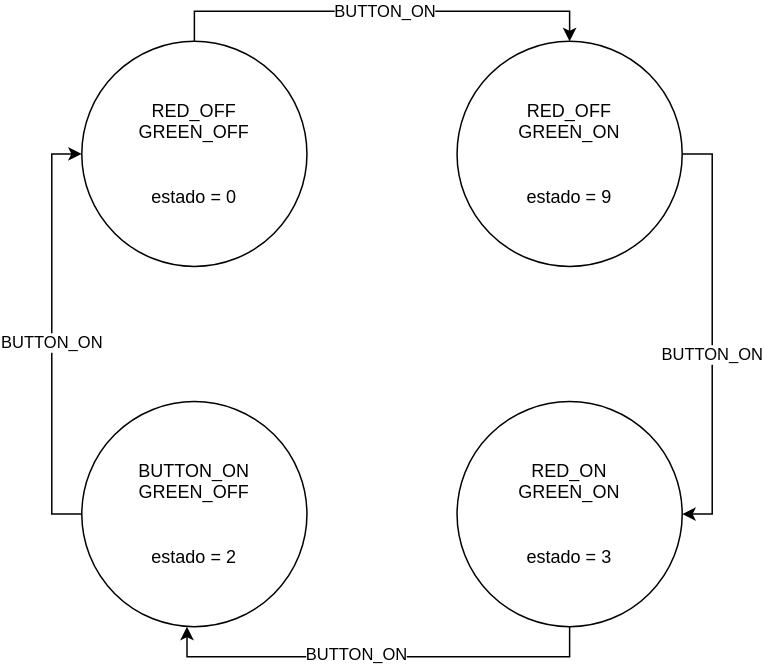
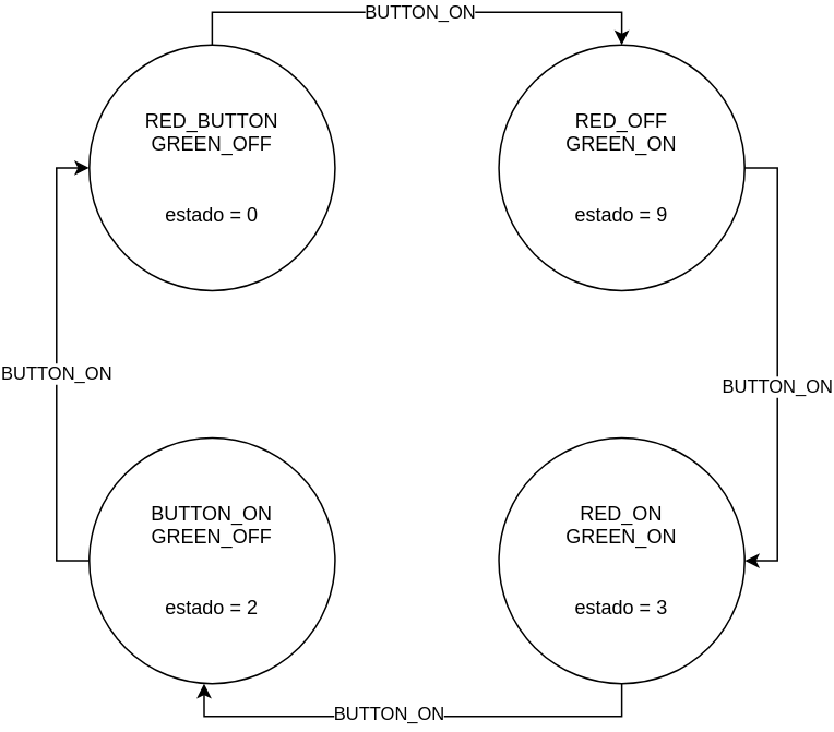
  <mxCell id="0" />
  <mxCell id="1" parent="0" />
  <mxCell id="2" style="edgeStyle=orthogonalEdgeStyle;rounded=0;orthogonalLoop=1;jettySize=auto;html=1;exitX=0.5;exitY=0;exitDx=0;exitDy=0;entryX=0.5;entryY=0;entryDx=0;entryDy=0;" edge="1" parent="1" source="4" target="7"><mxGeometry relative="1" as="geometry" /></mxCell>
  <mxCell id="3" value="&lt;div&gt;BUTTON_ON&lt;/div&gt;" style="edgeLabel;html=1;align=center;verticalAlign=middle;resizable=0;points=[];" vertex="1" connectable="0" parent="2"><mxGeometry x="0.006" y="1" relative="1" as="geometry"><mxPoint as="offset" /></mxGeometry></mxCell>
- <mxCell id="4" value="&lt;div&gt;RED_OFF&lt;/div&gt;&lt;div&gt;GREEN_OFF&lt;br&gt;&lt;/div&gt;&lt;div&gt;&lt;br&gt;&lt;/div&gt;&lt;div&gt;&lt;br&gt;&lt;/div&gt;&lt;div&gt;estado = 0&lt;br&gt;&lt;/div&gt;" style="ellipse;whiteSpace=wrap;html=1;aspect=fixed;" vertex="1" parent="1"><mxGeometry x="20" y="20" width="150" height="150" as="geometry" /></mxCell>
+ <mxCell id="4" value="&lt;div&gt;RED_BUTTON&lt;/div&gt;&lt;div&gt;GREEN_OFF&lt;br&gt;&lt;/div&gt;&lt;div&gt;&lt;br&gt;&lt;/div&gt;&lt;div&gt;&lt;br&gt;&lt;/div&gt;&lt;div&gt;estado = 0&lt;br&gt;&lt;/div&gt;" style="ellipse;whiteSpace=wrap;html=1;aspect=fixed;" vertex="1" parent="1"><mxGeometry x="20" y="20" width="150" height="150" as="geometry" /></mxCell>
  <mxCell id="5" style="edgeStyle=orthogonalEdgeStyle;rounded=0;orthogonalLoop=1;jettySize=auto;html=1;exitX=1;exitY=0.5;exitDx=0;exitDy=0;entryX=1;entryY=0.5;entryDx=0;entryDy=0;" edge="1" parent="1" source="7" target="11"><mxGeometry relative="1" as="geometry" /></mxCell>
  <mxCell id="6" value="&lt;div&gt;BUTTON_ON&lt;/div&gt;" style="edgeLabel;html=1;align=center;verticalAlign=middle;resizable=0;points=[];" vertex="1" connectable="0" parent="5"><mxGeometry x="0.09" y="-1" relative="1" as="geometry"><mxPoint as="offset" /></mxGeometry></mxCell>
  <mxCell id="7" value="&lt;div&gt;RED_OFF&lt;/div&gt;&lt;div&gt;GREEN_ON&lt;br&gt;&lt;/div&gt;&lt;div&gt;&lt;br&gt;&lt;/div&gt;&lt;div&gt;&lt;br&gt;&lt;/div&gt;&lt;div&gt;estado = 9&lt;br&gt;&lt;/div&gt;" style="ellipse;whiteSpace=wrap;html=1;aspect=fixed;" vertex="1" parent="1"><mxGeometry x="270" y="20" width="150" height="150" as="geometry" /></mxCell>
  <mxCell id="8" style="edgeStyle=orthogonalEdgeStyle;rounded=0;orthogonalLoop=1;jettySize=auto;html=1;exitX=0;exitY=0.5;exitDx=0;exitDy=0;entryX=0;entryY=0.5;entryDx=0;entryDy=0;" edge="1" parent="1" source="10" target="4"><mxGeometry relative="1" as="geometry" /></mxCell>
  <mxCell id="9" value="BUTTON_ON" style="edgeLabel;html=1;align=center;verticalAlign=middle;resizable=0;points=[];" vertex="1" connectable="0" parent="8"><mxGeometry x="-0.033" y="1" relative="1" as="geometry"><mxPoint as="offset" /></mxGeometry></mxCell>
  <mxCell id="10" value="&lt;div&gt;BUTTON_ON&lt;/div&gt;&lt;div&gt;GREEN_OFF&lt;br&gt;&lt;/div&gt;&lt;div&gt;&lt;br&gt;&lt;/div&gt;&lt;div&gt;&lt;br&gt;&lt;/div&gt;&lt;div&gt;estado = 2&lt;br&gt;&lt;/div&gt;" style="ellipse;whiteSpace=wrap;html=1;aspect=fixed;" vertex="1" parent="1"><mxGeometry x="20" y="260" width="150" height="150" as="geometry" /></mxCell>
  <mxCell id="11" value="&lt;div&gt;RED_ON&lt;/div&gt;&lt;div&gt;GREEN_ON&lt;br&gt;&lt;/div&gt;&lt;div&gt;&lt;br&gt;&lt;/div&gt;&lt;div&gt;&lt;br&gt;&lt;/div&gt;&lt;div&gt;estado = 3&lt;br&gt;&lt;/div&gt;" style="ellipse;whiteSpace=wrap;html=1;aspect=fixed;" vertex="1" parent="1"><mxGeometry x="270" y="260" width="150" height="150" as="geometry" /></mxCell>
  <mxCell id="12" style="edgeStyle=orthogonalEdgeStyle;rounded=0;orthogonalLoop=1;jettySize=auto;html=1;exitX=0.5;exitY=1;exitDx=0;exitDy=0;entryX=0.467;entryY=1;entryDx=0;entryDy=0;entryPerimeter=0;" edge="1" parent="1" source="11" target="10"><mxGeometry relative="1" as="geometry" /></mxCell>
  <mxCell id="13" value="BUTTON_ON" style="edgeLabel;html=1;align=center;verticalAlign=middle;resizable=0;points=[];" vertex="1" connectable="0" parent="12"><mxGeometry x="0.104" y="-2" relative="1" as="geometry"><mxPoint as="offset" /></mxGeometry></mxCell>
